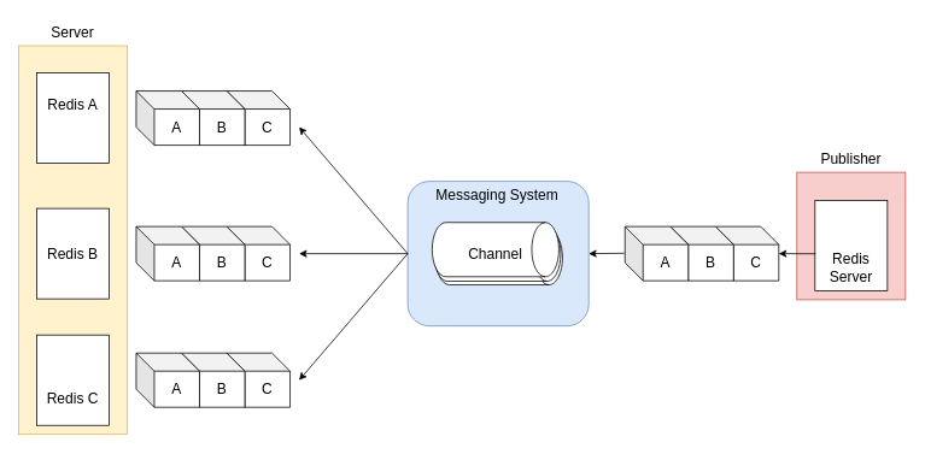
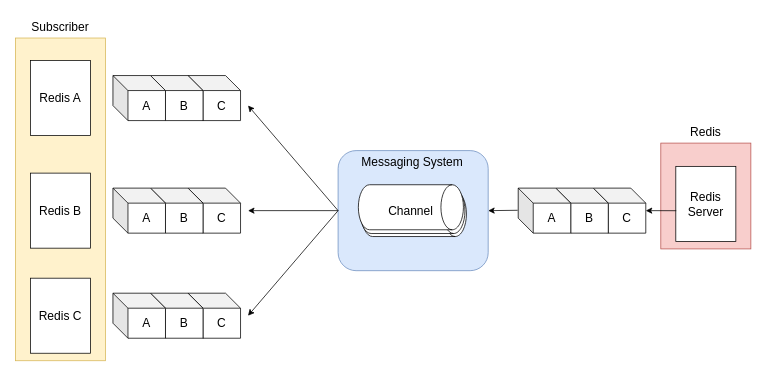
  <mxCell id="0" />
  <mxCell id="1" parent="0" />
  <mxCell id="2" value="" style="rounded=0;whiteSpace=wrap;html=1;fontSize=16;fillColor=#f8cecc;strokeColor=#b85450;" vertex="1" parent="1"><mxGeometry x="880" y="190" width="120" height="141" as="geometry" /></mxCell>
  <mxCell id="3" value="" style="rounded=0;whiteSpace=wrap;html=1;fontSize=16;fillColor=#fff2cc;strokeColor=#d6b656;" vertex="1" parent="1"><mxGeometry x="20" y="50" width="120" height="430" as="geometry" /></mxCell>
  <mxCell id="4" value="C" style="shape=cube;whiteSpace=wrap;html=1;boundedLbl=1;backgroundOutline=1;darkOpacity=0.05;darkOpacity2=0.1;fontSize=16;" vertex="1" parent="1"><mxGeometry x="250" y="100" width="70" height="60" as="geometry" /></mxCell>
  <mxCell id="5" value="B" style="shape=cube;whiteSpace=wrap;html=1;boundedLbl=1;backgroundOutline=1;darkOpacity=0.05;darkOpacity2=0.1;fontSize=16;" vertex="1" parent="1"><mxGeometry x="200" y="100" width="70" height="60" as="geometry" /></mxCell>
  <mxCell id="6" value="" style="rounded=1;whiteSpace=wrap;html=1;fillColor=#dae8fc;strokeColor=#6c8ebf;" vertex="1" parent="1"><mxGeometry x="450" y="200" width="200" height="160" as="geometry" /></mxCell>
  <mxCell id="7" value="Messaging System" style="text;html=1;strokeColor=none;fillColor=none;align=center;verticalAlign=middle;whiteSpace=wrap;rounded=0;fontSize=16;" vertex="1" parent="6"><mxGeometry x="-1" width="200" height="30" as="geometry" /></mxCell>
  <mxCell id="8" value="" style="rounded=0;whiteSpace=wrap;html=1;" vertex="1" parent="1"><mxGeometry x="900" y="221" width="80" height="100" as="geometry" /></mxCell>
  <mxCell id="9" value="" style="group" vertex="1" connectable="0" parent="1"><mxGeometry x="477" y="245.5" width="144" height="69" as="geometry" /></mxCell>
  <mxCell id="10" value="" style="shape=cylinder3;whiteSpace=wrap;html=1;boundedLbl=1;backgroundOutline=1;size=15;rotation=90;" vertex="1" parent="9"><mxGeometry x="44" y="-31" width="60" height="140" as="geometry" /></mxCell>
  <mxCell id="11" value="" style="shape=cylinder3;whiteSpace=wrap;html=1;boundedLbl=1;backgroundOutline=1;size=15;rotation=90;" vertex="1" parent="9"><mxGeometry x="42" y="-35" width="60" height="140" as="geometry" /></mxCell>
  <mxCell id="12" value="" style="shape=cylinder3;whiteSpace=wrap;html=1;boundedLbl=1;backgroundOutline=1;size=15;rotation=90;" vertex="1" parent="9"><mxGeometry x="40" y="-40" width="60" height="140" as="geometry" /></mxCell>
  <mxCell id="13" value="&lt;font style=&quot;font-size: 16px;&quot;&gt;Channel&lt;/font&gt;" style="text;html=1;strokeColor=none;fillColor=none;align=center;verticalAlign=middle;whiteSpace=wrap;rounded=0;" vertex="1" parent="9"><mxGeometry x="40" y="19.5" width="60" height="30" as="geometry" /></mxCell>
  <mxCell id="14" value="" style="rounded=0;whiteSpace=wrap;html=1;" vertex="1" parent="1"><mxGeometry x="40" y="80" width="80" height="100" as="geometry" /></mxCell>
  <mxCell id="15" value="" style="rounded=0;whiteSpace=wrap;html=1;" vertex="1" parent="1"><mxGeometry x="40" y="370" width="80" height="100" as="geometry" /></mxCell>
  <mxCell id="16" value="" style="rounded=0;whiteSpace=wrap;html=1;" vertex="1" parent="1"><mxGeometry x="40" y="230" width="80" height="100" as="geometry" /></mxCell>
  <mxCell id="17" value="" style="endArrow=classic;html=1;rounded=0;fontSize=16;exitX=0;exitY=0.5;exitDx=0;exitDy=0;" edge="1" parent="1" source="6"><mxGeometry width="50" height="50" relative="1" as="geometry"><mxPoint x="520" y="360" as="sourcePoint" /><mxPoint x="330" y="140" as="targetPoint" /></mxGeometry></mxCell>
  <mxCell id="18" value="" style="endArrow=classic;html=1;rounded=0;fontSize=16;exitX=0;exitY=0.5;exitDx=0;exitDy=0;" edge="1" parent="1" source="6"><mxGeometry width="50" height="50" relative="1" as="geometry"><mxPoint x="460" y="290" as="sourcePoint" /><mxPoint x="330" y="280" as="targetPoint" /></mxGeometry></mxCell>
  <mxCell id="19" value="" style="endArrow=classic;html=1;rounded=0;fontSize=16;exitX=0;exitY=0.5;exitDx=0;exitDy=0;" edge="1" parent="1" source="6"><mxGeometry width="50" height="50" relative="1" as="geometry"><mxPoint x="470" y="300" as="sourcePoint" /><mxPoint x="330" y="420" as="targetPoint" /></mxGeometry></mxCell>
  <mxCell id="20" value="A" style="shape=cube;whiteSpace=wrap;html=1;boundedLbl=1;backgroundOutline=1;darkOpacity=0.05;darkOpacity2=0.1;fontSize=16;" vertex="1" parent="1"><mxGeometry x="150" y="100" width="70" height="60" as="geometry" /></mxCell>
  <mxCell id="21" value="" style="endArrow=classic;html=1;rounded=0;fontSize=16;entryX=1;entryY=0.5;entryDx=0;entryDy=0;exitX=-0.011;exitY=0.509;exitDx=0;exitDy=0;exitPerimeter=0;" edge="1" parent="1" target="6"><mxGeometry width="50" height="50" relative="1" as="geometry"><mxPoint x="689.23" y="279.54" as="sourcePoint" /><mxPoint x="570" y="310" as="targetPoint" /></mxGeometry></mxCell>
  <mxCell id="22" value="" style="endArrow=classic;html=1;rounded=0;fontSize=16;entryX=0;entryY=0;entryDx=70;entryDy=40;exitX=0.007;exitY=0.591;exitDx=0;exitDy=0;exitPerimeter=0;entryPerimeter=0;" edge="1" parent="1" source="8"><mxGeometry width="50" height="50" relative="1" as="geometry"><mxPoint x="699.23" y="280.54" as="sourcePoint" /><mxPoint x="860" y="280" as="targetPoint" /></mxGeometry></mxCell>
  <mxCell id="23" value="C" style="shape=cube;whiteSpace=wrap;html=1;boundedLbl=1;backgroundOutline=1;darkOpacity=0.05;darkOpacity2=0.1;fontSize=16;" vertex="1" parent="1"><mxGeometry x="250" y="250" width="70" height="60" as="geometry" /></mxCell>
  <mxCell id="24" value="B" style="shape=cube;whiteSpace=wrap;html=1;boundedLbl=1;backgroundOutline=1;darkOpacity=0.05;darkOpacity2=0.1;fontSize=16;" vertex="1" parent="1"><mxGeometry x="200" y="250" width="70" height="60" as="geometry" /></mxCell>
  <mxCell id="25" value="A" style="shape=cube;whiteSpace=wrap;html=1;boundedLbl=1;backgroundOutline=1;darkOpacity=0.05;darkOpacity2=0.1;fontSize=16;" vertex="1" parent="1"><mxGeometry x="150" y="250" width="70" height="60" as="geometry" /></mxCell>
  <mxCell id="26" value="C" style="shape=cube;whiteSpace=wrap;html=1;boundedLbl=1;backgroundOutline=1;darkOpacity=0.05;darkOpacity2=0.1;fontSize=16;" vertex="1" parent="1"><mxGeometry x="250" y="390" width="70" height="60" as="geometry" /></mxCell>
  <mxCell id="27" value="B" style="shape=cube;whiteSpace=wrap;html=1;boundedLbl=1;backgroundOutline=1;darkOpacity=0.05;darkOpacity2=0.1;fontSize=16;" vertex="1" parent="1"><mxGeometry x="200" y="390" width="70" height="60" as="geometry" /></mxCell>
  <mxCell id="28" value="A" style="shape=cube;whiteSpace=wrap;html=1;boundedLbl=1;backgroundOutline=1;darkOpacity=0.05;darkOpacity2=0.1;fontSize=16;" vertex="1" parent="1"><mxGeometry x="150" y="390" width="70" height="60" as="geometry" /></mxCell>
  <mxCell id="29" value="C" style="shape=cube;whiteSpace=wrap;html=1;boundedLbl=1;backgroundOutline=1;darkOpacity=0.05;darkOpacity2=0.1;fontSize=16;" vertex="1" parent="1"><mxGeometry x="790" y="250" width="70" height="60" as="geometry" /></mxCell>
  <mxCell id="30" value="B" style="shape=cube;whiteSpace=wrap;html=1;boundedLbl=1;backgroundOutline=1;darkOpacity=0.05;darkOpacity2=0.1;fontSize=16;" vertex="1" parent="1"><mxGeometry x="740" y="250" width="70" height="60" as="geometry" /></mxCell>
  <mxCell id="31" value="A" style="shape=cube;whiteSpace=wrap;html=1;boundedLbl=1;backgroundOutline=1;darkOpacity=0.05;darkOpacity2=0.1;fontSize=16;" vertex="1" parent="1"><mxGeometry x="690" y="250" width="70" height="60" as="geometry" /></mxCell>
- <mxCell id="32" value="Redis&lt;br&gt;Server" style="text;html=1;strokeColor=none;fillColor=none;align=center;verticalAlign=middle;whiteSpace=wrap;rounded=0;fontSize=16;" vertex="1" parent="1"><mxGeometry x="910" y="281" width="60" height="30" as="geometry" /></mxCell>
- <mxCell id="33" value="Redis A" style="text;html=1;strokeColor=none;fillColor=none;align=center;verticalAlign=middle;whiteSpace=wrap;rounded=0;fontSize=16;" vertex="1" parent="1"><mxGeometry x="50" y="100" width="60" height="30" as="geometry" /></mxCell>
+ <mxCell id="32" value="Redis&lt;br&gt;Server" style="text;html=1;strokeColor=none;fillColor=none;align=center;verticalAlign=middle;whiteSpace=wrap;rounded=0;fontSize=16;" vertex="1" parent="1"><mxGeometry x="910" y="256" width="60" height="30" as="geometry" /></mxCell>
+ <mxCell id="33" value="Redis A" style="text;html=1;strokeColor=none;fillColor=none;align=center;verticalAlign=middle;whiteSpace=wrap;rounded=0;fontSize=16;" vertex="1" parent="1"><mxGeometry x="50" y="115" width="60" height="30" as="geometry" /></mxCell>
  <mxCell id="34" value="Redis B" style="text;html=1;strokeColor=none;fillColor=none;align=center;verticalAlign=middle;whiteSpace=wrap;rounded=0;fontSize=16;" vertex="1" parent="1"><mxGeometry x="50" y="265" width="60" height="30" as="geometry" /></mxCell>
- <mxCell id="35" value="Redis C" style="text;html=1;strokeColor=none;fillColor=none;align=center;verticalAlign=middle;whiteSpace=wrap;rounded=0;fontSize=16;" vertex="1" parent="1"><mxGeometry x="50" y="425" width="60" height="30" as="geometry" /></mxCell>
- <mxCell id="36" value="Server" style="text;html=1;strokeColor=none;fillColor=none;align=center;verticalAlign=middle;whiteSpace=wrap;rounded=0;fontSize=16;" vertex="1" parent="1"><mxGeometry x="40" y="20" width="80" height="30" as="geometry" /></mxCell>
- <mxCell id="37" value="Publisher" style="text;html=1;strokeColor=none;fillColor=none;align=center;verticalAlign=middle;whiteSpace=wrap;rounded=0;fontSize=16;" vertex="1" parent="1"><mxGeometry x="900" y="160" width="80" height="30" as="geometry" /></mxCell>
+ <mxCell id="35" value="Redis C" style="text;html=1;strokeColor=none;fillColor=none;align=center;verticalAlign=middle;whiteSpace=wrap;rounded=0;fontSize=16;" vertex="1" parent="1"><mxGeometry x="50" y="405" width="60" height="30" as="geometry" /></mxCell>
+ <mxCell id="36" value="Subscriber" style="text;html=1;strokeColor=none;fillColor=none;align=center;verticalAlign=middle;whiteSpace=wrap;rounded=0;fontSize=16;" vertex="1" parent="1"><mxGeometry x="40" y="20" width="80" height="30" as="geometry" /></mxCell>
+ <mxCell id="37" value="Redis" style="text;html=1;strokeColor=none;fillColor=none;align=center;verticalAlign=middle;whiteSpace=wrap;rounded=0;fontSize=16;" vertex="1" parent="1"><mxGeometry x="900" y="160" width="80" height="30" as="geometry" /></mxCell>
